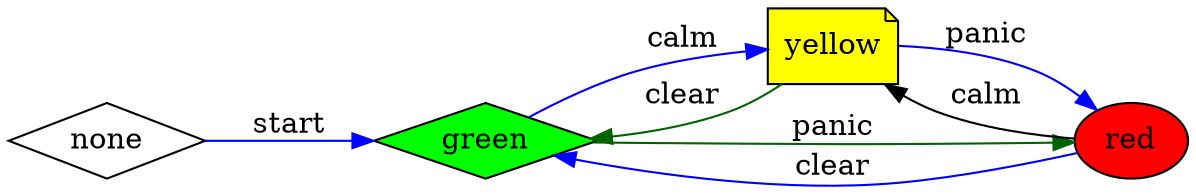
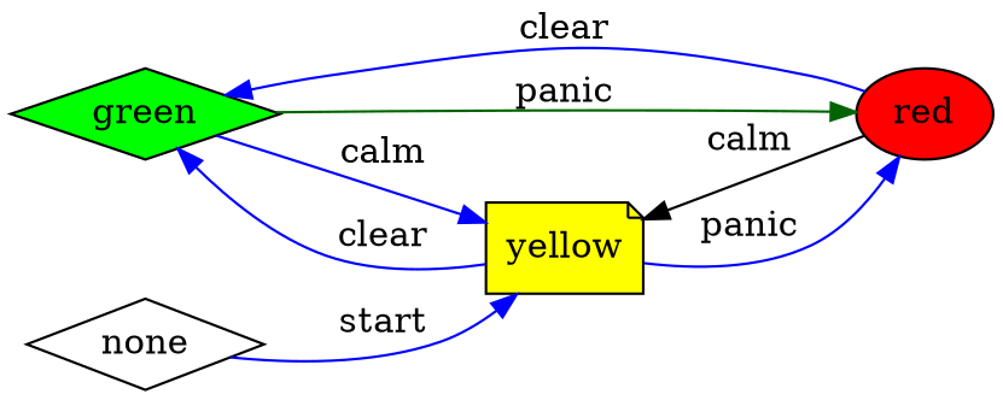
  digraph {
    rankdir=LR
    node [shape=diamond style=filled]
    edge [color=blue]
    green [fillcolor=green]
    yellow [fillcolor=yellow shape=note]
    red [fillcolor=red shape=ellipse]
    none [style=""]
    green -> yellow [label=" calm "]
    green -> red [color=darkgreen label=" panic "]
-   yellow -> green [color=darkgreen label=" clear "]
+   yellow -> green [label=" clear "]
    yellow -> red [label=" panic "]
    red -> green [label=" clear "]
    red -> yellow [color=black label=" calm "]
-   none -> green [label=" start "]
+   none -> yellow [label=" start "]
  }
